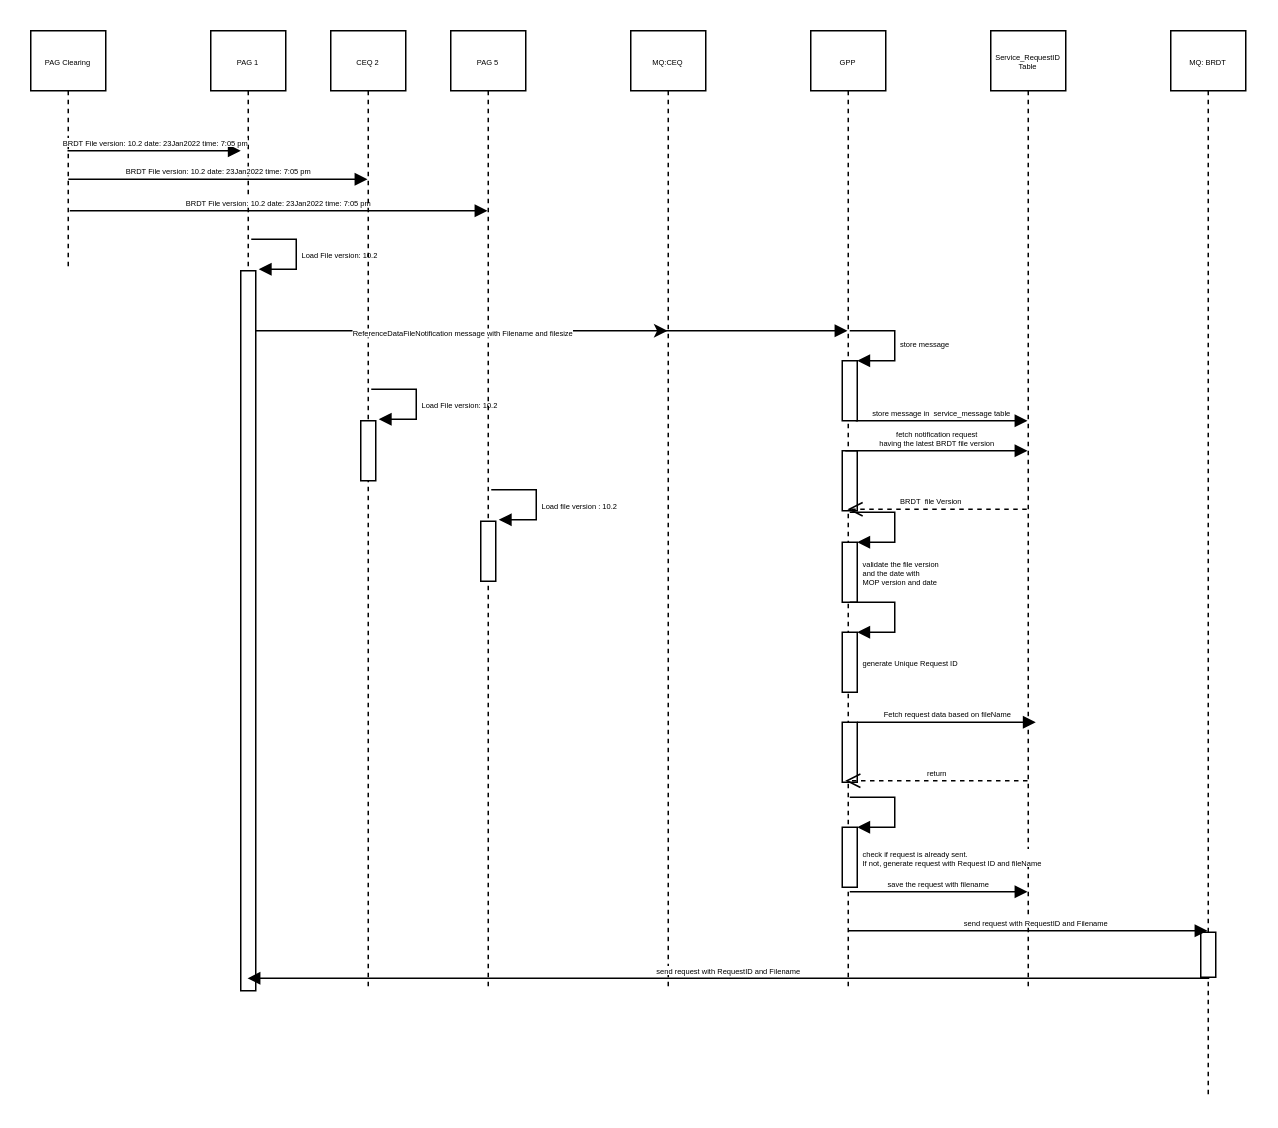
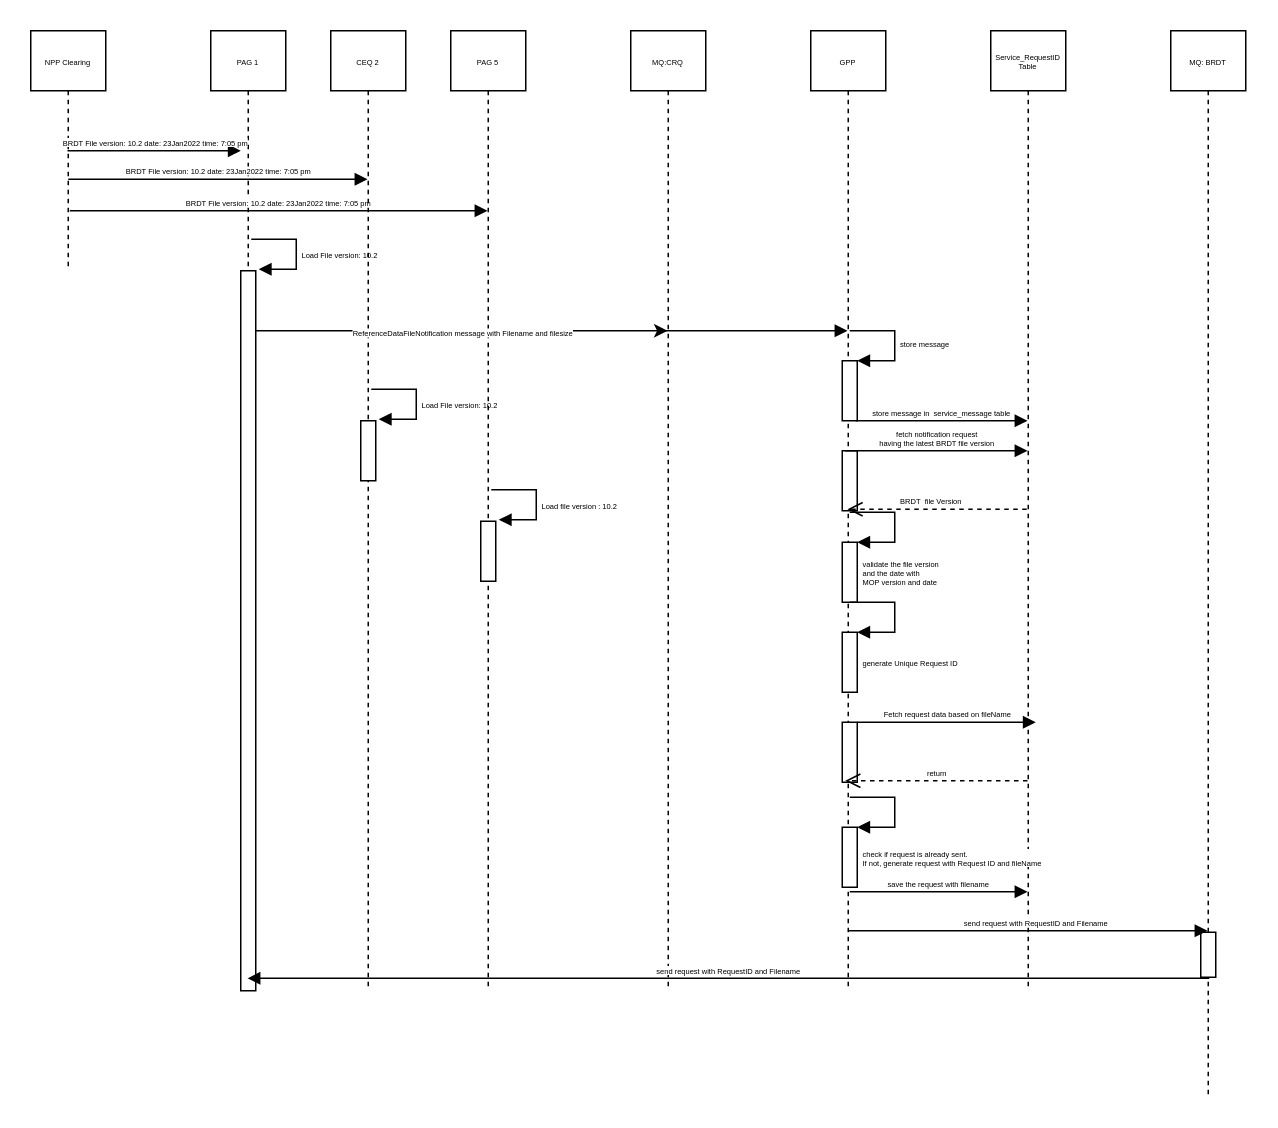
  <mxCell id="0" />
  <mxCell id="1" parent="0" />
- <mxCell id="2" value="PAG Clearing" style="shape=umlLifeline;perimeter=lifelinePerimeter;whiteSpace=wrap;html=1;container=1;collapsible=0;recursiveResize=0;outlineConnect=0;fontSize=5;" vertex="1" parent="1"><mxGeometry x="20" y="20" width="50" height="160" as="geometry" /></mxCell>
+ <mxCell id="2" value="NPP Clearing" style="shape=umlLifeline;perimeter=lifelinePerimeter;whiteSpace=wrap;html=1;container=1;collapsible=0;recursiveResize=0;outlineConnect=0;fontSize=5;" vertex="1" parent="1"><mxGeometry x="20" y="20" width="50" height="160" as="geometry" /></mxCell>
  <mxCell id="3" value="PAG 1" style="shape=umlLifeline;perimeter=lifelinePerimeter;whiteSpace=wrap;html=1;container=1;collapsible=0;recursiveResize=0;outlineConnect=0;fontSize=5;" vertex="1" parent="1"><mxGeometry x="140" y="20" width="50" height="640" as="geometry" /></mxCell>
  <mxCell id="4" value="" style="html=1;points=[];perimeter=orthogonalPerimeter;fontSize=5;" vertex="1" parent="3"><mxGeometry x="20" y="160" width="10" height="480" as="geometry" /></mxCell>
  <mxCell id="5" value="BRDT File version: 10.2 date: 23Jan2022 time: 7:05 pm" style="html=1;verticalAlign=bottom;endArrow=block;rounded=0;fontSize=5;" edge="1" parent="3" target="20"><mxGeometry width="80" relative="1" as="geometry"><mxPoint x="-94" y="120" as="sourcePoint" /><mxPoint x="105.5" y="120" as="targetPoint" /></mxGeometry></mxCell>
  <mxCell id="6" value="Load File version: 10.2" style="edgeStyle=orthogonalEdgeStyle;html=1;align=left;spacingLeft=2;endArrow=block;rounded=0;entryX=1;entryY=0;fontSize=5;" edge="1" parent="3"><mxGeometry x="0.067" relative="1" as="geometry"><mxPoint x="27" y="139" as="sourcePoint" /><Array as="points"><mxPoint x="57" y="139" /></Array><mxPoint x="32" y="159" as="targetPoint" /><mxPoint as="offset" /></mxGeometry></mxCell>
- <mxCell id="7" value="MQ:CEQ" style="shape=umlLifeline;perimeter=lifelinePerimeter;whiteSpace=wrap;html=1;container=1;collapsible=0;recursiveResize=0;outlineConnect=0;fontSize=5;" vertex="1" parent="1"><mxGeometry x="420" y="20" width="50" height="640" as="geometry" /></mxCell>
+ <mxCell id="7" value="MQ:CRQ" style="shape=umlLifeline;perimeter=lifelinePerimeter;whiteSpace=wrap;html=1;container=1;collapsible=0;recursiveResize=0;outlineConnect=0;fontSize=5;" vertex="1" parent="1"><mxGeometry x="420" y="20" width="50" height="640" as="geometry" /></mxCell>
  <mxCell id="8" value="GPP" style="shape=umlLifeline;perimeter=lifelinePerimeter;whiteSpace=wrap;html=1;container=1;collapsible=0;recursiveResize=0;outlineConnect=0;fontSize=5;" vertex="1" parent="1"><mxGeometry x="540" y="20" width="50" height="640" as="geometry" /></mxCell>
  <mxCell id="9" value="" style="html=1;points=[];perimeter=orthogonalPerimeter;fontSize=5;" vertex="1" parent="8"><mxGeometry x="21" y="220" width="10" height="40" as="geometry" /></mxCell>
  <mxCell id="10" value="store message&amp;nbsp;" style="edgeStyle=orthogonalEdgeStyle;html=1;align=left;spacingLeft=2;endArrow=block;rounded=0;entryX=1;entryY=0;fontSize=5;" edge="1" target="9" parent="8"><mxGeometry relative="1" as="geometry"><mxPoint x="26" y="200" as="sourcePoint" /><Array as="points"><mxPoint x="56" y="200" /></Array></mxGeometry></mxCell>
  <mxCell id="11" value="" style="html=1;points=[];perimeter=orthogonalPerimeter;fontSize=5;" vertex="1" parent="8"><mxGeometry x="21" y="341" width="10" height="40" as="geometry" /></mxCell>
  <mxCell id="12" value="validate the file version &lt;br&gt;and the date with &lt;br&gt;MOP version and date&amp;nbsp;" style="edgeStyle=orthogonalEdgeStyle;html=1;align=left;spacingLeft=2;endArrow=block;rounded=0;entryX=1;entryY=0;fontSize=5;" edge="1" target="11" parent="8"><mxGeometry x="1" y="20" relative="1" as="geometry"><mxPoint x="26" y="321" as="sourcePoint" /><Array as="points"><mxPoint x="56" y="321" /></Array><mxPoint as="offset" /></mxGeometry></mxCell>
  <mxCell id="13" value="" style="html=1;points=[];perimeter=orthogonalPerimeter;fontSize=5;" vertex="1" parent="8"><mxGeometry x="21" y="280" width="10" height="40" as="geometry" /></mxCell>
  <mxCell id="14" value="Service_RequestID Table" style="shape=umlLifeline;perimeter=lifelinePerimeter;whiteSpace=wrap;html=1;container=1;collapsible=0;recursiveResize=0;outlineConnect=0;fontSize=5;" vertex="1" parent="1"><mxGeometry x="660" y="20" width="50" height="640" as="geometry" /></mxCell>
  <mxCell id="15" value="MQ: BRDT" style="shape=umlLifeline;perimeter=lifelinePerimeter;whiteSpace=wrap;html=1;container=1;collapsible=0;recursiveResize=0;outlineConnect=0;fontSize=5;" vertex="1" parent="1"><mxGeometry x="780" y="20" width="50" height="710" as="geometry" /></mxCell>
  <mxCell id="16" value="" style="html=1;points=[];perimeter=orthogonalPerimeter;fontSize=5;" vertex="1" parent="15"><mxGeometry x="20" y="601" width="10" height="30" as="geometry" /></mxCell>
  <mxCell id="17" value="CEQ 2" style="shape=umlLifeline;perimeter=lifelinePerimeter;whiteSpace=wrap;html=1;container=1;collapsible=0;recursiveResize=0;outlineConnect=0;fontSize=5;" vertex="1" parent="1"><mxGeometry x="220" y="20" width="50" height="640" as="geometry" /></mxCell>
  <mxCell id="18" value="" style="html=1;points=[];perimeter=orthogonalPerimeter;fontSize=5;" vertex="1" parent="17"><mxGeometry x="20" y="260" width="10" height="40" as="geometry" /></mxCell>
  <mxCell id="19" value="Load File version: 10.2" style="edgeStyle=orthogonalEdgeStyle;html=1;align=left;spacingLeft=2;endArrow=block;rounded=0;entryX=1;entryY=0;fontSize=5;" edge="1" parent="17"><mxGeometry x="0.067" relative="1" as="geometry"><mxPoint x="27" y="239" as="sourcePoint" /><Array as="points"><mxPoint x="57" y="239" /></Array><mxPoint x="32" y="259" as="targetPoint" /><mxPoint as="offset" /></mxGeometry></mxCell>
  <mxCell id="20" value="PAG 5" style="shape=umlLifeline;perimeter=lifelinePerimeter;whiteSpace=wrap;html=1;container=1;collapsible=0;recursiveResize=0;outlineConnect=0;fontSize=5;" vertex="1" parent="1"><mxGeometry x="300" y="20" width="50" height="640" as="geometry" /></mxCell>
  <mxCell id="21" value="" style="html=1;points=[];perimeter=orthogonalPerimeter;fontSize=5;" vertex="1" parent="20"><mxGeometry x="20" y="327" width="10" height="40" as="geometry" /></mxCell>
  <mxCell id="22" value="Load file version : 10.2" style="edgeStyle=orthogonalEdgeStyle;html=1;align=left;spacingLeft=2;endArrow=block;rounded=0;entryX=1;entryY=0;fontSize=5;" edge="1" parent="20"><mxGeometry x="0.067" relative="1" as="geometry"><mxPoint x="27" y="306" as="sourcePoint" /><Array as="points"><mxPoint x="57" y="306" /></Array><mxPoint x="32" y="326" as="targetPoint" /><mxPoint as="offset" /></mxGeometry></mxCell>
  <mxCell id="23" value="BRDT File version: 10.2 date: 23Jan2022 time: 7:05 pm" style="html=1;verticalAlign=bottom;endArrow=block;rounded=0;fontSize=5;" edge="1" parent="1" source="2"><mxGeometry width="80" relative="1" as="geometry"><mxPoint x="50" y="100" as="sourcePoint" /><mxPoint x="160" y="100" as="targetPoint" /></mxGeometry></mxCell>
  <mxCell id="24" value="BRDT File version: 10.2 date: 23Jan2022 time: 7:05 pm" style="html=1;verticalAlign=bottom;endArrow=block;rounded=0;fontSize=5;" edge="1" parent="1"><mxGeometry width="80" relative="1" as="geometry"><mxPoint x="45" y="119" as="sourcePoint" /><mxPoint x="244.5" y="119" as="targetPoint" /></mxGeometry></mxCell>
  <mxCell id="25" value="Re" style="endArrow=classic;html=1;rounded=0;fontSize=5;" edge="1" parent="1" target="7"><mxGeometry relative="1" as="geometry"><mxPoint x="170" y="220" as="sourcePoint" /><mxPoint x="410" y="220" as="targetPoint" /></mxGeometry></mxCell>
  <mxCell id="26" value="ReferenceDataFileNotification message with Filename and filesize" style="edgeLabel;resizable=0;html=1;align=center;verticalAlign=middle;fontSize=5;" connectable="0" vertex="1" parent="25"><mxGeometry relative="1" as="geometry" /></mxCell>
  <mxCell id="27" value="" style="html=1;verticalAlign=bottom;endArrow=block;rounded=0;fontSize=5;" edge="1" parent="1" target="8"><mxGeometry width="80" relative="1" as="geometry"><mxPoint x="440" y="220" as="sourcePoint" /><mxPoint x="520" y="220" as="targetPoint" /></mxGeometry></mxCell>
  <mxCell id="28" value="store message in&amp;nbsp; service_message table" style="html=1;verticalAlign=bottom;endArrow=block;rounded=0;fontSize=5;" edge="1" parent="1" target="14"><mxGeometry width="80" relative="1" as="geometry"><mxPoint x="570" y="280" as="sourcePoint" /><mxPoint x="650" y="280" as="targetPoint" /></mxGeometry></mxCell>
  <mxCell id="29" value="" style="html=1;points=[];perimeter=orthogonalPerimeter;fontSize=5;" vertex="1" parent="1"><mxGeometry x="561" y="421" width="10" height="40" as="geometry" /></mxCell>
  <mxCell id="30" value="generate Unique Request ID" style="edgeStyle=orthogonalEdgeStyle;html=1;align=left;spacingLeft=2;endArrow=block;rounded=0;entryX=1;entryY=0;fontSize=5;" edge="1" parent="1" target="29"><mxGeometry x="1" y="20" relative="1" as="geometry"><mxPoint x="566" y="401" as="sourcePoint" /><Array as="points"><mxPoint x="596" y="401" /></Array><mxPoint as="offset" /></mxGeometry></mxCell>
  <mxCell id="31" value="fetch notification request &lt;br&gt;having the latest BRDT file version" style="html=1;verticalAlign=bottom;endArrow=block;rounded=0;fontSize=5;" edge="1" parent="1"><mxGeometry width="80" relative="1" as="geometry"><mxPoint x="563" y="300" as="sourcePoint" /><mxPoint x="684.5" y="300" as="targetPoint" /></mxGeometry></mxCell>
  <mxCell id="32" value="BRDT&amp;nbsp; file Version" style="html=1;verticalAlign=bottom;endArrow=open;dashed=1;endSize=8;rounded=0;fontSize=5;" edge="1" parent="1" target="8"><mxGeometry x="0.076" relative="1" as="geometry"><mxPoint x="684" y="339" as="sourcePoint" /><mxPoint x="604" y="339" as="targetPoint" /><mxPoint as="offset" /></mxGeometry></mxCell>
  <mxCell id="33" value="" style="html=1;points=[];perimeter=orthogonalPerimeter;fontSize=5;" vertex="1" parent="1"><mxGeometry x="561" y="481" width="10" height="40" as="geometry" /></mxCell>
  <mxCell id="34" value="Fetch request data based on fileName" style="html=1;verticalAlign=bottom;endArrow=block;rounded=0;fontSize=5;" edge="1" parent="1"><mxGeometry width="80" relative="1" as="geometry"><mxPoint x="571" y="481" as="sourcePoint" /><mxPoint x="690" y="481" as="targetPoint" /></mxGeometry></mxCell>
  <mxCell id="35" value="return" style="html=1;verticalAlign=bottom;endArrow=open;dashed=1;endSize=8;rounded=0;fontSize=5;" edge="1" parent="1" source="14"><mxGeometry relative="1" as="geometry"><mxPoint x="643" y="520" as="sourcePoint" /><mxPoint x="563" y="520" as="targetPoint" /></mxGeometry></mxCell>
  <mxCell id="36" value="" style="html=1;points=[];perimeter=orthogonalPerimeter;fontSize=5;" vertex="1" parent="1"><mxGeometry x="561" y="551" width="10" height="40" as="geometry" /></mxCell>
  <mxCell id="37" value="check if request is already sent.&amp;nbsp;&lt;br&gt;If not, generate request with Request ID and fileName" style="edgeStyle=orthogonalEdgeStyle;html=1;align=left;spacingLeft=2;endArrow=block;rounded=0;entryX=1;entryY=0;fontSize=5;" edge="1" parent="1" target="36"><mxGeometry x="1" y="20" relative="1" as="geometry"><mxPoint x="566" y="531" as="sourcePoint" /><Array as="points"><mxPoint x="596" y="531" /></Array><mxPoint as="offset" /></mxGeometry></mxCell>
  <mxCell id="38" value="save the request with filename" style="html=1;verticalAlign=bottom;endArrow=block;rounded=0;fontSize=5;" edge="1" parent="1" target="14"><mxGeometry width="80" relative="1" as="geometry"><mxPoint x="566" y="594" as="sourcePoint" /><mxPoint x="679.5" y="594" as="targetPoint" /></mxGeometry></mxCell>
  <mxCell id="39" value="send request with RequestID and Filename" style="html=1;verticalAlign=bottom;endArrow=block;rounded=0;fontSize=5;exitX=0.514;exitY=0.948;exitDx=0;exitDy=0;exitPerimeter=0;" edge="1" parent="1" target="3"><mxGeometry width="80" relative="1" as="geometry"><mxPoint x="805.7" y="651.72" as="sourcePoint" /><mxPoint x="444.5" y="651.72" as="targetPoint" /></mxGeometry></mxCell>
  <mxCell id="40" value="send request with RequestID and Filename" style="html=1;verticalAlign=bottom;endArrow=block;rounded=0;fontSize=5;" edge="1" parent="1" target="15"><mxGeometry x="0.044" width="80" relative="1" as="geometry"><mxPoint x="565" y="620" as="sourcePoint" /><mxPoint x="789.5" y="620" as="targetPoint" /><mxPoint as="offset" /></mxGeometry></mxCell>
